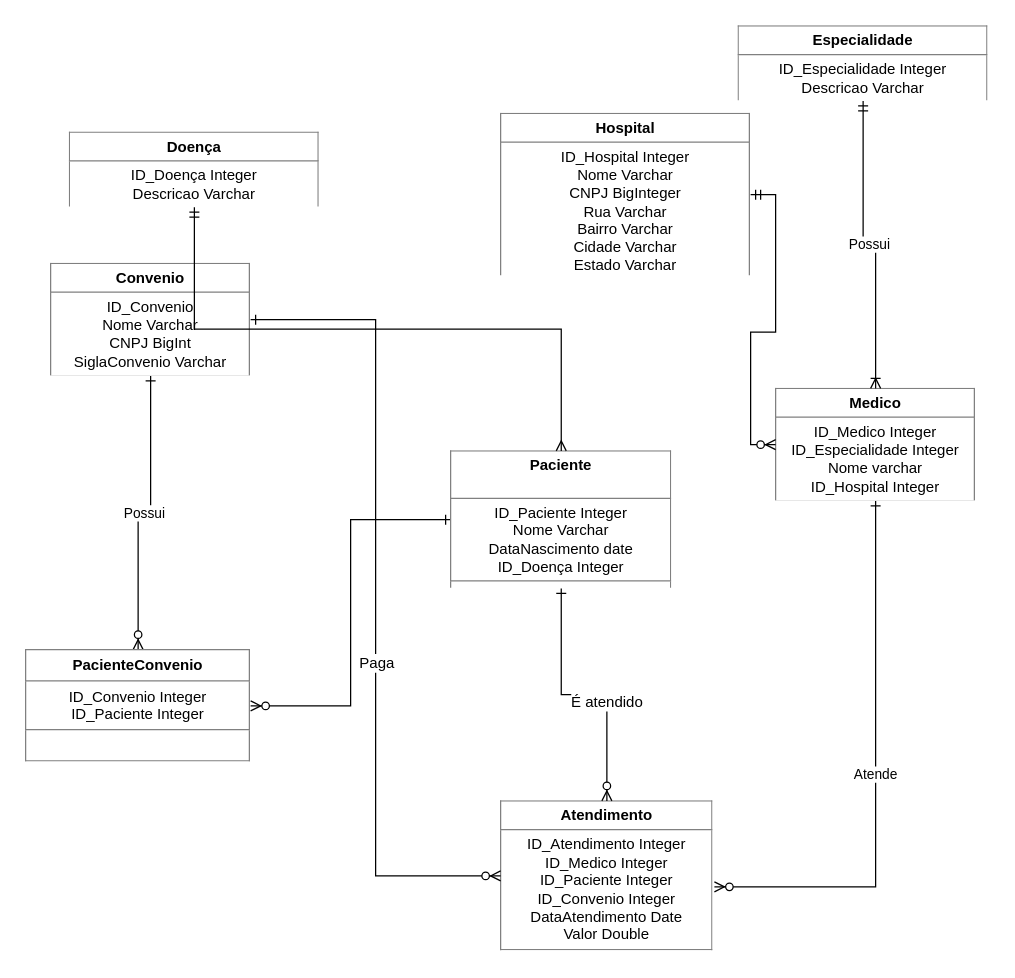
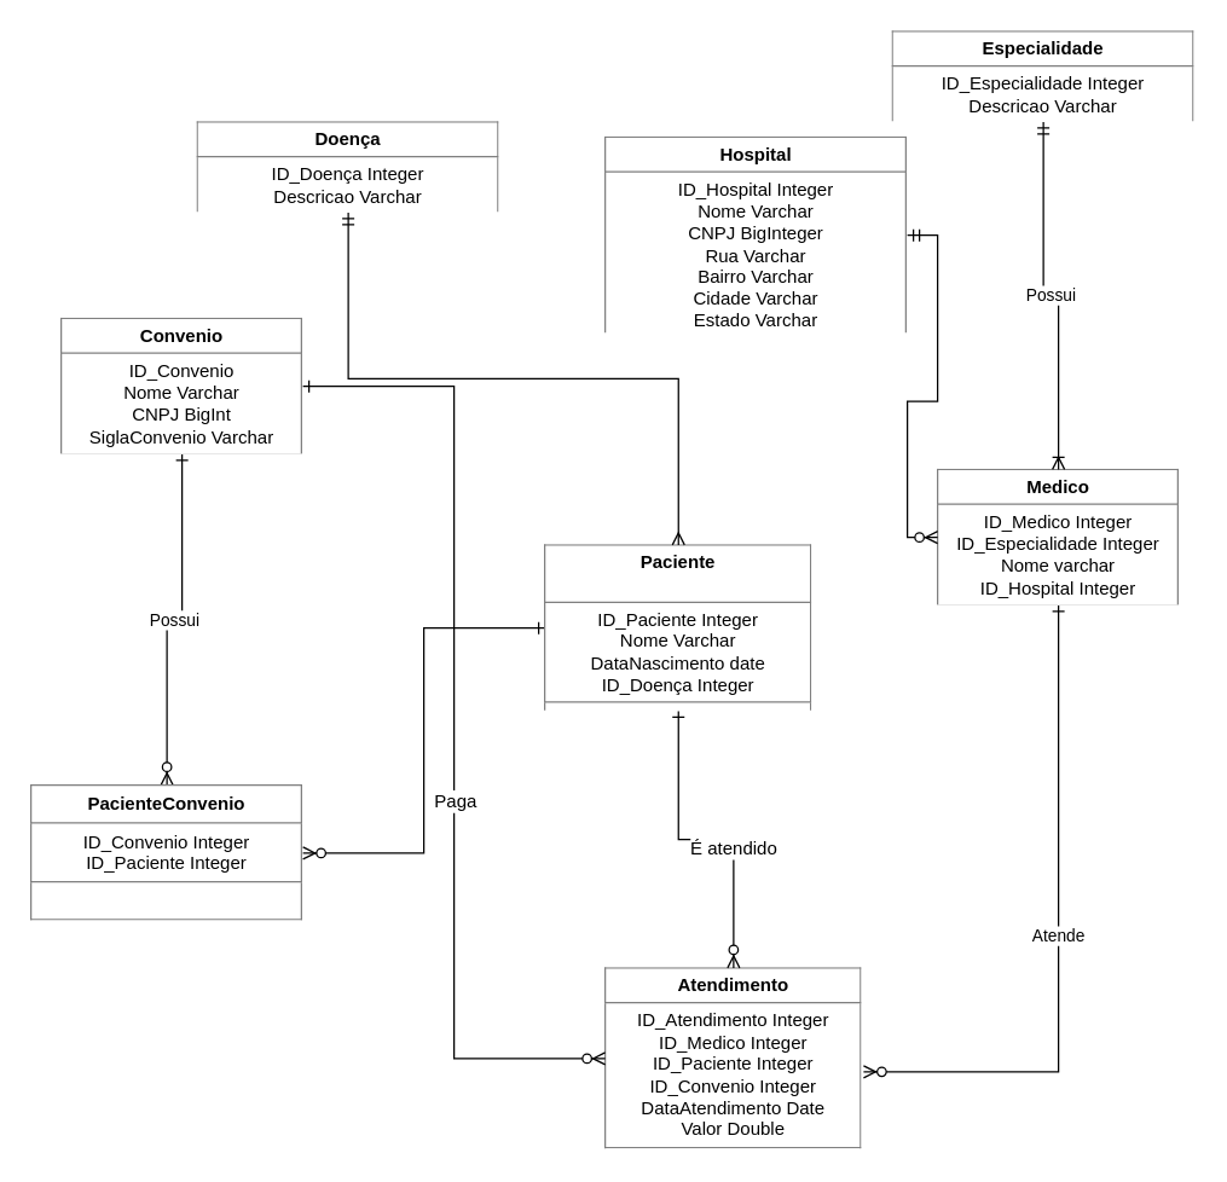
  <mxCell id="0" />
  <mxCell id="1" parent="0" />
  <mxCell id="2" value="&lt;table border=&quot;1&quot; width=&quot;100%&quot; cellpadding=&quot;4&quot; style=&quot;width: 100% ; height: 100% ; border-collapse: collapse&quot;&gt;&lt;tbody&gt;&lt;tr&gt;&lt;th align=&quot;center&quot;&gt;Atendimento&lt;/th&gt;&lt;/tr&gt;&lt;tr&gt;&lt;td align=&quot;center&quot;&gt;ID_Atendimento Integer&lt;br&gt;ID_Medico Integer&lt;br&gt;ID_Paciente Integer&lt;br&gt;ID_Convenio Integer&lt;br&gt;DataAtendimento Date&lt;br&gt;Valor Double&lt;/td&gt;&lt;/tr&gt;&lt;tr&gt;&lt;td align=&quot;center&quot;&gt;&lt;br&gt;&lt;/td&gt;&lt;/tr&gt;&lt;/tbody&gt;&lt;/table&gt;" style="text;html=1;strokeColor=none;fillColor=none;overflow=fill;" parent="1" vertex="1"><mxGeometry x="400" y="640" width="170" height="120" as="geometry" /></mxCell>
  <mxCell id="3" value="Atende" style="edgeStyle=orthogonalEdgeStyle;rounded=0;orthogonalLoop=1;jettySize=auto;html=1;exitX=0.5;exitY=1;exitDx=0;exitDy=0;entryX=1.006;entryY=0.573;entryDx=0;entryDy=0;entryPerimeter=0;startArrow=ERone;startFill=0;endArrow=ERzeroToMany;endFill=1;" parent="1" source="4" target="2" edge="1"><mxGeometry relative="1" as="geometry" /></mxCell>
  <mxCell id="4" value="&lt;table border=&quot;1&quot; width=&quot;100%&quot; cellpadding=&quot;4&quot; style=&quot;width: 100% ; height: 100% ; border-collapse: collapse&quot;&gt;&lt;tbody&gt;&lt;tr&gt;&lt;th align=&quot;center&quot;&gt;Medico&lt;/th&gt;&lt;/tr&gt;&lt;tr&gt;&lt;td align=&quot;center&quot;&gt;ID_Medico Integer&lt;br&gt;ID_Especialidade Integer&lt;br&gt;Nome varchar&lt;br&gt;ID_Hospital Integer&lt;/td&gt;&lt;/tr&gt;&lt;tr&gt;&lt;td align=&quot;center&quot;&gt;&lt;br&gt;&lt;/td&gt;&lt;/tr&gt;&lt;/tbody&gt;&lt;/table&gt;" style="text;html=1;strokeColor=none;fillColor=none;overflow=fill;" parent="1" vertex="1"><mxGeometry x="620" y="310" width="160" height="90" as="geometry" /></mxCell>
  <mxCell id="5" value="Possui&lt;br&gt;" style="edgeStyle=orthogonalEdgeStyle;rounded=0;orthogonalLoop=1;jettySize=auto;html=1;exitX=0.5;exitY=1;exitDx=0;exitDy=0;entryX=0.5;entryY=0;entryDx=0;entryDy=0;startArrow=ERmandOne;startFill=0;endArrow=ERoneToMany;endFill=0;" parent="1" source="6" target="4" edge="1"><mxGeometry relative="1" as="geometry" /></mxCell>
  <mxCell id="6" value="&lt;table border=&quot;1&quot; width=&quot;100%&quot; cellpadding=&quot;4&quot; style=&quot;width: 100% ; height: 100% ; border-collapse: collapse&quot;&gt;&lt;tbody&gt;&lt;tr&gt;&lt;th align=&quot;center&quot;&gt;Especialidade&lt;/th&gt;&lt;/tr&gt;&lt;tr&gt;&lt;td align=&quot;center&quot;&gt;ID_Especialidade Integer&lt;br&gt;Descricao Varchar&lt;br&gt;&lt;/td&gt;&lt;/tr&gt;&lt;tr&gt;&lt;td align=&quot;center&quot;&gt;&lt;br&gt;&lt;/td&gt;&lt;/tr&gt;&lt;/tbody&gt;&lt;/table&gt;" style="text;html=1;strokeColor=none;fillColor=none;overflow=fill;" parent="1" vertex="1"><mxGeometry x="590" y="20" width="200" height="60" as="geometry" /></mxCell>
  <mxCell id="7" style="edgeStyle=orthogonalEdgeStyle;rounded=0;orthogonalLoop=1;jettySize=auto;html=1;entryX=1;entryY=0.5;entryDx=0;entryDy=0;startArrow=ERone;startFill=0;endArrow=ERzeroToMany;endFill=1;" parent="1" source="10" target="15" edge="1"><mxGeometry relative="1" as="geometry" /></mxCell>
  <mxCell id="8" style="edgeStyle=orthogonalEdgeStyle;rounded=0;orthogonalLoop=1;jettySize=auto;html=1;entryX=0.5;entryY=0;entryDx=0;entryDy=0;startArrow=ERone;startFill=0;endArrow=ERzeroToMany;endFill=1;" parent="1" source="10" target="2" edge="1"><mxGeometry relative="1" as="geometry" /></mxCell>
  <mxCell id="9" value="É atendido" style="text;html=1;resizable=0;points=[];align=center;verticalAlign=middle;labelBackgroundColor=#ffffff;" parent="8" vertex="1" connectable="0"><mxGeometry x="-0.31" y="18" relative="1" as="geometry"><mxPoint x="18" y="19" as="offset" /></mxGeometry></mxCell>
  <mxCell id="10" value="&lt;table border=&quot;1&quot; width=&quot;100%&quot; cellpadding=&quot;4&quot; style=&quot;width: 100% ; height: 100% ; border-collapse: collapse&quot;&gt;&lt;tbody&gt;&lt;tr&gt;&lt;th align=&quot;center&quot;&gt;Paciente&lt;br&gt;&lt;br&gt;&lt;/th&gt;&lt;/tr&gt;&lt;tr&gt;&lt;td align=&quot;center&quot;&gt;ID_Paciente Integer&lt;br&gt;Nome Varchar&lt;br&gt;DataNascimento date&lt;br&gt;ID_Doença Integer&lt;/td&gt;&lt;/tr&gt;&lt;tr&gt;&lt;td align=&quot;center&quot;&gt;&lt;br&gt;&lt;/td&gt;&lt;/tr&gt;&lt;/tbody&gt;&lt;/table&gt;" style="text;html=1;strokeColor=none;fillColor=none;overflow=fill;" parent="1" vertex="1"><mxGeometry x="360" y="360" width="177" height="110" as="geometry" /></mxCell>
  <mxCell id="11" value="Possui" style="edgeStyle=orthogonalEdgeStyle;rounded=0;orthogonalLoop=1;jettySize=auto;html=1;entryX=0.5;entryY=0;entryDx=0;entryDy=0;startArrow=ERone;startFill=0;endArrow=ERzeroToMany;endFill=1;" parent="1" source="14" target="15" edge="1"><mxGeometry relative="1" as="geometry" /></mxCell>
  <mxCell id="12" style="edgeStyle=orthogonalEdgeStyle;rounded=0;orthogonalLoop=1;jettySize=auto;html=1;entryX=0;entryY=0.5;entryDx=0;entryDy=0;startArrow=ERone;startFill=0;endArrow=ERzeroToMany;endFill=1;" parent="1" source="14" target="2" edge="1"><mxGeometry relative="1" as="geometry" /></mxCell>
  <mxCell id="13" value="Paga" style="text;html=1;resizable=0;points=[];align=center;verticalAlign=middle;labelBackgroundColor=#ffffff;" parent="12" vertex="1" connectable="0"><mxGeometry x="0.159" relative="1" as="geometry"><mxPoint as="offset" /></mxGeometry></mxCell>
  <mxCell id="14" value="&lt;table border=&quot;1&quot; width=&quot;100%&quot; cellpadding=&quot;4&quot; style=&quot;width: 100% ; height: 100% ; border-collapse: collapse&quot;&gt;&lt;tbody&gt;&lt;tr&gt;&lt;th align=&quot;center&quot;&gt;Convenio&lt;/th&gt;&lt;/tr&gt;&lt;tr&gt;&lt;td align=&quot;center&quot;&gt;ID_Convenio&lt;br&gt;Nome Varchar&lt;br&gt;CNPJ BigInt&lt;br&gt;SiglaConvenio Varchar&lt;/td&gt;&lt;/tr&gt;&lt;tr&gt;&lt;td align=&quot;center&quot;&gt;&lt;br&gt;&lt;/td&gt;&lt;/tr&gt;&lt;/tbody&gt;&lt;/table&gt;" style="text;html=1;strokeColor=none;fillColor=none;overflow=fill;" parent="1" vertex="1"><mxGeometry x="40" y="210" width="160" height="90" as="geometry" /></mxCell>
  <mxCell id="15" value="&lt;table border=&quot;1&quot; width=&quot;100%&quot; cellpadding=&quot;4&quot; style=&quot;width: 100% ; height: 100% ; border-collapse: collapse&quot;&gt;&lt;tbody&gt;&lt;tr&gt;&lt;th align=&quot;center&quot;&gt;PacienteConvenio&lt;/th&gt;&lt;/tr&gt;&lt;tr&gt;&lt;td align=&quot;center&quot;&gt;ID_Convenio Integer&lt;br&gt;ID_Paciente Integer&lt;br&gt;&lt;/td&gt;&lt;/tr&gt;&lt;tr&gt;&lt;td align=&quot;center&quot;&gt;&lt;br&gt;&lt;/td&gt;&lt;/tr&gt;&lt;/tbody&gt;&lt;/table&gt;" style="text;html=1;strokeColor=none;fillColor=none;overflow=fill;" parent="1" vertex="1"><mxGeometry x="20" y="519" width="180" height="90" as="geometry" /></mxCell>
  <mxCell id="16" style="edgeStyle=orthogonalEdgeStyle;rounded=0;orthogonalLoop=1;jettySize=auto;html=1;exitX=0.5;exitY=1;exitDx=0;exitDy=0;endArrow=ERzeroToMany;endFill=1;" edge="1" parent="1" source="15" target="15"><mxGeometry relative="1" as="geometry" /></mxCell>
  <mxCell id="17" style="edgeStyle=orthogonalEdgeStyle;rounded=0;orthogonalLoop=1;jettySize=auto;html=1;entryX=0;entryY=0.5;entryDx=0;entryDy=0;endArrow=ERzeroToMany;endFill=1;startArrow=ERmandOne;startFill=0;" edge="1" parent="1" source="18" target="4"><mxGeometry relative="1" as="geometry" /></mxCell>
  <mxCell id="18" value="&lt;table border=&quot;1&quot; width=&quot;100%&quot; cellpadding=&quot;4&quot; style=&quot;width: 100% ; height: 100% ; border-collapse: collapse&quot;&gt;&lt;tbody&gt;&lt;tr&gt;&lt;th align=&quot;center&quot;&gt;Hospital&lt;/th&gt;&lt;/tr&gt;&lt;tr&gt;&lt;td align=&quot;center&quot;&gt;ID_Hospital Integer&lt;br&gt;Nome Varchar&lt;br&gt;CNPJ BigInteger&lt;br&gt;Rua Varchar&lt;br&gt;Bairro Varchar&lt;br&gt;Cidade Varchar&lt;br&gt;Estado Varchar&lt;br&gt;&lt;/td&gt;&lt;/tr&gt;&lt;tr&gt;&lt;td align=&quot;center&quot;&gt;&lt;br&gt;&lt;/td&gt;&lt;/tr&gt;&lt;/tbody&gt;&lt;/table&gt;" style="text;html=1;strokeColor=none;fillColor=none;overflow=fill;" vertex="1" parent="1"><mxGeometry x="400" y="90" width="200" height="130" as="geometry" /></mxCell>
  <mxCell id="19" style="edgeStyle=orthogonalEdgeStyle;rounded=0;orthogonalLoop=1;jettySize=auto;html=1;exitX=0.5;exitY=1;exitDx=0;exitDy=0;startArrow=ERmandOne;startFill=0;endArrow=ERzeroToMany;endFill=1;" edge="1" parent="1" source="15" target="15"><mxGeometry relative="1" as="geometry" /></mxCell>
  <mxCell id="20" style="edgeStyle=orthogonalEdgeStyle;rounded=0;orthogonalLoop=1;jettySize=auto;html=1;exitX=0.5;exitY=1;exitDx=0;exitDy=0;startArrow=ERmandOne;startFill=0;endArrow=ERzeroToMany;endFill=1;" edge="1" parent="1" source="15" target="15"><mxGeometry relative="1" as="geometry" /></mxCell>
  <mxCell id="21" style="edgeStyle=orthogonalEdgeStyle;rounded=0;orthogonalLoop=1;jettySize=auto;html=1;exitX=0.5;exitY=1;exitDx=0;exitDy=0;entryX=0.5;entryY=0;entryDx=0;entryDy=0;startArrow=ERmandOne;startFill=0;endArrow=ERmany;endFill=0;" edge="1" parent="1" source="22" target="10"><mxGeometry relative="1" as="geometry" /></mxCell>
- <mxCell id="22" value="&lt;table border=&quot;1&quot; width=&quot;100%&quot; cellpadding=&quot;4&quot; style=&quot;width: 100% ; height: 100% ; border-collapse: collapse&quot;&gt;&lt;tbody&gt;&lt;tr&gt;&lt;th align=&quot;center&quot;&gt;Doença&lt;/th&gt;&lt;/tr&gt;&lt;tr&gt;&lt;td align=&quot;center&quot;&gt;ID_Doença Integer&lt;br&gt;Descricao Varchar&lt;br&gt;&lt;/td&gt;&lt;/tr&gt;&lt;tr&gt;&lt;td align=&quot;center&quot;&gt;&lt;br&gt;&lt;/td&gt;&lt;/tr&gt;&lt;/tbody&gt;&lt;/table&gt;" style="text;html=1;strokeColor=none;fillColor=none;overflow=fill;" vertex="1" parent="1"><mxGeometry x="55" y="105" width="200" height="60" as="geometry" /></mxCell>
+ <mxCell id="22" value="&lt;table border=&quot;1&quot; width=&quot;100%&quot; cellpadding=&quot;4&quot; style=&quot;width: 100% ; height: 100% ; border-collapse: collapse&quot;&gt;&lt;tbody&gt;&lt;tr&gt;&lt;th align=&quot;center&quot;&gt;Doença&lt;/th&gt;&lt;/tr&gt;&lt;tr&gt;&lt;td align=&quot;center&quot;&gt;ID_Doença Integer&lt;br&gt;Descricao Varchar&lt;br&gt;&lt;/td&gt;&lt;/tr&gt;&lt;tr&gt;&lt;td align=&quot;center&quot;&gt;&lt;br&gt;&lt;/td&gt;&lt;/tr&gt;&lt;/tbody&gt;&lt;/table&gt;" style="text;html=1;strokeColor=none;fillColor=none;overflow=fill;" vertex="1" parent="1"><mxGeometry x="130" y="80" width="200" height="60" as="geometry" /></mxCell>
